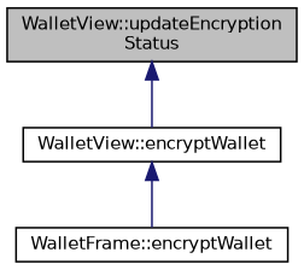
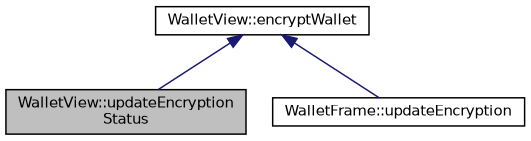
  digraph {
    rankdir=TB
    node [color=black fillcolor=white fontname=Helvetica fontsize=10 shape=record style=filled]
    edge [color=midnightblue dir=back fontname=Helvetica fontsize=10 labelfontname=Helvetica labelfontsize=10 style=solid]
    n1 [fillcolor=grey75 fontcolor=black height=0.2 label="WalletView::updateEncryption\lStatus" width=0.4]
    n2 [height=0.2 label="WalletView::encryptWallet" width=0.4]
-   n3 [height=0.2 label="WalletFrame::encryptWallet" width=0.4]
-   n1 -> n2
+   n3 [height=0.2 label="WalletFrame::updateEncryption" width=0.4]
+   n2 -> n1
    n2 -> n3
  }
